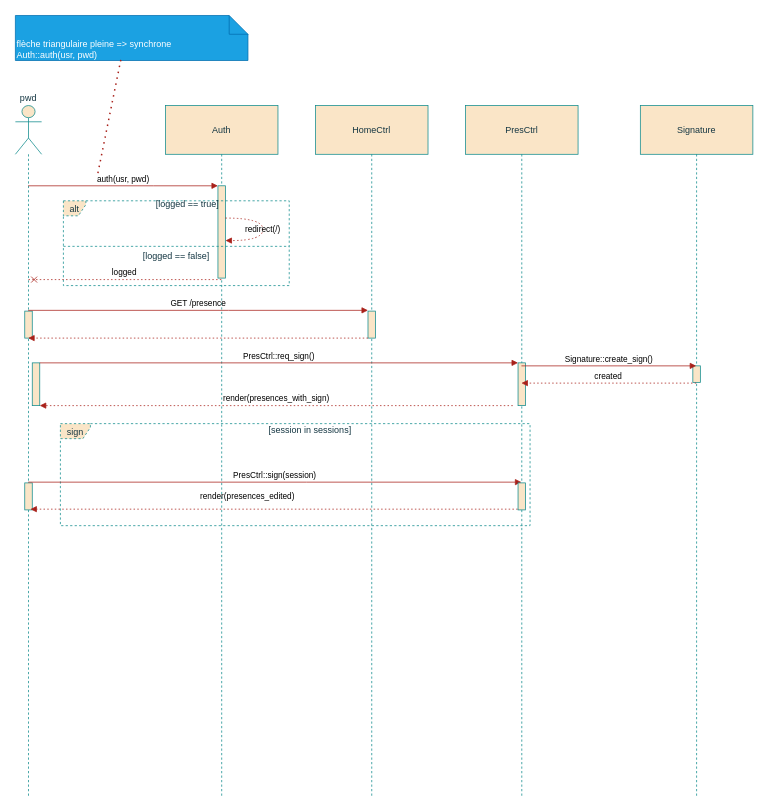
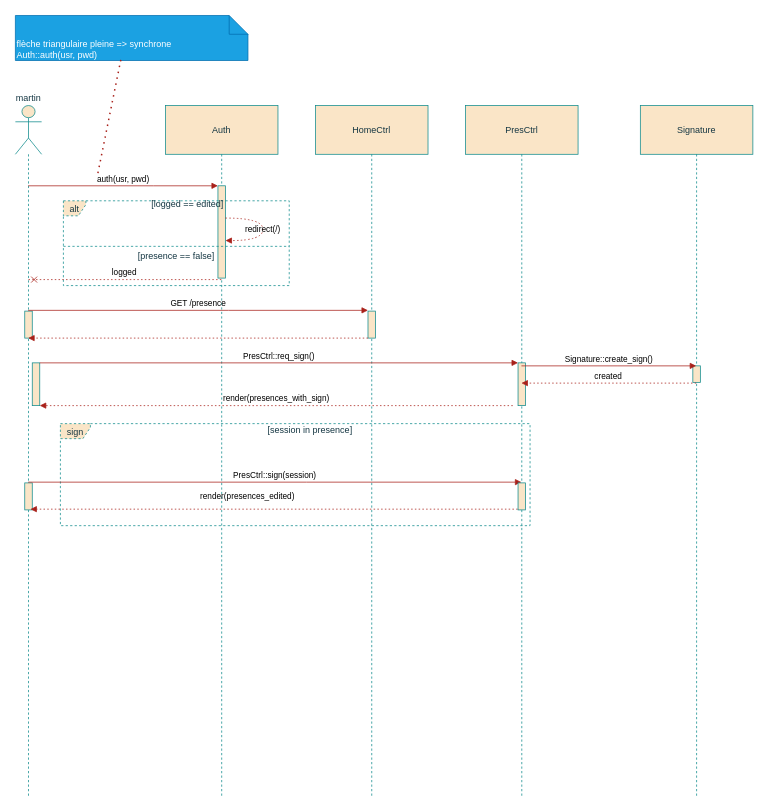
  <mxCell id="0" />
  <mxCell id="1" parent="0" />
  <mxCell id="2" value="&lt;div&gt;flèche triangulaire pleine =&amp;gt; synchrone&lt;/div&gt;&lt;div align=&quot;left&quot;&gt;Auth::auth(usr, pwd)&lt;/div&gt;" style="shape=note2;boundedLbl=1;whiteSpace=wrap;html=1;size=25;verticalAlign=top;align=left;strokeColor=#006EAF;fontColor=#ffffff;fillColor=#1ba1e2;labelBackgroundColor=none;" vertex="1" parent="1"><mxGeometry x="20" y="20" width="310" height="60" as="geometry" /></mxCell>
  <mxCell id="3" value="" style="endArrow=none;dashed=1;html=1;dashPattern=1 3;strokeWidth=2;rounded=0;strokeColor=#A8201A;fontColor=default;fillColor=#FAE5C7;entryX=0.454;entryY=0.967;entryDx=0;entryDy=0;entryPerimeter=0;labelBackgroundColor=none;" edge="1" parent="1" target="2"><mxGeometry width="50" height="50" relative="1" as="geometry"><mxPoint x="130" y="230" as="sourcePoint" /><mxPoint x="310" y="100" as="targetPoint" /></mxGeometry></mxCell>
- <mxCell id="4" value="pwd" style="shape=umlLifeline;perimeter=lifelinePerimeter;whiteSpace=wrap;container=1;dropTarget=0;collapsible=0;recursiveResize=0;outlineConnect=0;portConstraint=eastwest;newEdgeStyle={&quot;edgeStyle&quot;:&quot;elbowEdgeStyle&quot;,&quot;elbow&quot;:&quot;vertical&quot;,&quot;curved&quot;:0,&quot;rounded&quot;:0};participant=umlActor;verticalAlign=bottom;labelPosition=center;verticalLabelPosition=top;align=center;size=65;labelBackgroundColor=none;fillColor=#FAE5C7;strokeColor=#0F8B8D;fontColor=#143642;" vertex="1" parent="1"><mxGeometry x="20" y="140" width="35" height="920" as="geometry" /></mxCell>
+ <mxCell id="4" value="martin" style="shape=umlLifeline;perimeter=lifelinePerimeter;whiteSpace=wrap;container=1;dropTarget=0;collapsible=0;recursiveResize=0;outlineConnect=0;portConstraint=eastwest;newEdgeStyle={&quot;edgeStyle&quot;:&quot;elbowEdgeStyle&quot;,&quot;elbow&quot;:&quot;vertical&quot;,&quot;curved&quot;:0,&quot;rounded&quot;:0};participant=umlActor;verticalAlign=bottom;labelPosition=center;verticalLabelPosition=top;align=center;size=65;labelBackgroundColor=none;fillColor=#FAE5C7;strokeColor=#0F8B8D;fontColor=#143642;" vertex="1" parent="1"><mxGeometry x="20" y="140" width="35" height="920" as="geometry" /></mxCell>
  <mxCell id="5" value="" style="points=[];perimeter=orthogonalPerimeter;outlineConnect=0;targetShapes=umlLifeline;portConstraint=eastwest;newEdgeStyle={&quot;edgeStyle&quot;:&quot;elbowEdgeStyle&quot;,&quot;elbow&quot;:&quot;vertical&quot;,&quot;curved&quot;:0,&quot;rounded&quot;:0};labelBackgroundColor=none;fillColor=#FAE5C7;strokeColor=#0F8B8D;fontColor=#143642;" vertex="1" parent="4"><mxGeometry x="22.5" y="343" width="10" height="57" as="geometry" /></mxCell>
  <mxCell id="6" value="" style="points=[];perimeter=orthogonalPerimeter;outlineConnect=0;targetShapes=umlLifeline;portConstraint=eastwest;newEdgeStyle={&quot;edgeStyle&quot;:&quot;elbowEdgeStyle&quot;,&quot;elbow&quot;:&quot;vertical&quot;,&quot;curved&quot;:0,&quot;rounded&quot;:0};labelBackgroundColor=none;fillColor=#FAE5C7;strokeColor=#0F8B8D;fontColor=#143642;" vertex="1" parent="4"><mxGeometry x="12.5" y="274" width="10" height="36" as="geometry" /></mxCell>
  <mxCell id="7" value="" style="points=[];perimeter=orthogonalPerimeter;outlineConnect=0;targetShapes=umlLifeline;portConstraint=eastwest;newEdgeStyle={&quot;edgeStyle&quot;:&quot;elbowEdgeStyle&quot;,&quot;elbow&quot;:&quot;vertical&quot;,&quot;curved&quot;:0,&quot;rounded&quot;:0};labelBackgroundColor=none;fillColor=#FAE5C7;strokeColor=#0F8B8D;fontColor=#143642;" vertex="1" parent="4"><mxGeometry x="12.5" y="503" width="10" height="36" as="geometry" /></mxCell>
  <mxCell id="8" value="Auth" style="shape=umlLifeline;perimeter=lifelinePerimeter;whiteSpace=wrap;container=1;dropTarget=0;collapsible=0;recursiveResize=0;outlineConnect=0;portConstraint=eastwest;newEdgeStyle={&quot;edgeStyle&quot;:&quot;elbowEdgeStyle&quot;,&quot;elbow&quot;:&quot;vertical&quot;,&quot;curved&quot;:0,&quot;rounded&quot;:0};size=65;labelBackgroundColor=none;fillColor=#FAE5C7;strokeColor=#0F8B8D;fontColor=#143642;" vertex="1" parent="1"><mxGeometry x="220" y="140" width="150" height="920" as="geometry" /></mxCell>
  <mxCell id="9" value="" style="points=[];perimeter=orthogonalPerimeter;outlineConnect=0;targetShapes=umlLifeline;portConstraint=eastwest;newEdgeStyle={&quot;edgeStyle&quot;:&quot;elbowEdgeStyle&quot;,&quot;elbow&quot;:&quot;vertical&quot;,&quot;curved&quot;:0,&quot;rounded&quot;:0};labelBackgroundColor=none;fillColor=#FAE5C7;strokeColor=#0F8B8D;fontColor=#143642;" vertex="1" parent="8"><mxGeometry x="70" y="107" width="10" height="123" as="geometry" /></mxCell>
  <mxCell id="10" value="HomeCtrl" style="shape=umlLifeline;perimeter=lifelinePerimeter;whiteSpace=wrap;container=1;dropTarget=0;collapsible=0;recursiveResize=0;outlineConnect=0;portConstraint=eastwest;newEdgeStyle={&quot;edgeStyle&quot;:&quot;elbowEdgeStyle&quot;,&quot;elbow&quot;:&quot;vertical&quot;,&quot;curved&quot;:0,&quot;rounded&quot;:0};size=65;labelBackgroundColor=none;fillColor=#FAE5C7;strokeColor=#0F8B8D;fontColor=#143642;" vertex="1" parent="1"><mxGeometry x="420" y="140" width="150" height="920" as="geometry" /></mxCell>
  <mxCell id="11" value="" style="points=[];perimeter=orthogonalPerimeter;outlineConnect=0;targetShapes=umlLifeline;portConstraint=eastwest;newEdgeStyle={&quot;edgeStyle&quot;:&quot;elbowEdgeStyle&quot;,&quot;elbow&quot;:&quot;vertical&quot;,&quot;curved&quot;:0,&quot;rounded&quot;:0};labelBackgroundColor=none;fillColor=#FAE5C7;strokeColor=#0F8B8D;fontColor=#143642;" vertex="1" parent="10"><mxGeometry x="70" y="274" width="10" height="36" as="geometry" /></mxCell>
  <mxCell id="12" value="PresCtrl" style="shape=umlLifeline;perimeter=lifelinePerimeter;whiteSpace=wrap;container=1;dropTarget=0;collapsible=0;recursiveResize=0;outlineConnect=0;portConstraint=eastwest;newEdgeStyle={&quot;edgeStyle&quot;:&quot;elbowEdgeStyle&quot;,&quot;elbow&quot;:&quot;vertical&quot;,&quot;curved&quot;:0,&quot;rounded&quot;:0};size=65;labelBackgroundColor=none;fillColor=#FAE5C7;strokeColor=#0F8B8D;fontColor=#143642;" vertex="1" parent="1"><mxGeometry x="620" y="140" width="150" height="920" as="geometry" /></mxCell>
  <mxCell id="13" value="" style="points=[];perimeter=orthogonalPerimeter;outlineConnect=0;targetShapes=umlLifeline;portConstraint=eastwest;newEdgeStyle={&quot;edgeStyle&quot;:&quot;elbowEdgeStyle&quot;,&quot;elbow&quot;:&quot;vertical&quot;,&quot;curved&quot;:0,&quot;rounded&quot;:0};labelBackgroundColor=none;fillColor=#FAE5C7;strokeColor=#0F8B8D;fontColor=#143642;" vertex="1" parent="12"><mxGeometry x="70" y="343" width="10" height="57" as="geometry" /></mxCell>
  <mxCell id="14" value="Signature" style="shape=umlLifeline;perimeter=lifelinePerimeter;whiteSpace=wrap;container=1;dropTarget=0;collapsible=0;recursiveResize=0;outlineConnect=0;portConstraint=eastwest;newEdgeStyle={&quot;edgeStyle&quot;:&quot;elbowEdgeStyle&quot;,&quot;elbow&quot;:&quot;vertical&quot;,&quot;curved&quot;:0,&quot;rounded&quot;:0};size=65;labelBackgroundColor=none;fillColor=#FAE5C7;strokeColor=#0F8B8D;fontColor=#143642;" vertex="1" parent="1"><mxGeometry x="853" y="140" width="150" height="920" as="geometry" /></mxCell>
  <mxCell id="15" value="" style="points=[];perimeter=orthogonalPerimeter;outlineConnect=0;targetShapes=umlLifeline;portConstraint=eastwest;newEdgeStyle={&quot;edgeStyle&quot;:&quot;elbowEdgeStyle&quot;,&quot;elbow&quot;:&quot;vertical&quot;,&quot;curved&quot;:0,&quot;rounded&quot;:0};labelBackgroundColor=none;fillColor=#FAE5C7;strokeColor=#0F8B8D;fontColor=#143642;" vertex="1" parent="14"><mxGeometry x="70" y="347" width="10" height="22" as="geometry" /></mxCell>
  <mxCell id="16" value="alt" style="shape=umlFrame;dashed=1;pointerEvents=0;dropTarget=0;strokeColor=#0F8B8D;height=20;width=30;labelBackgroundColor=none;fillColor=#FAE5C7;fontColor=#143642;" vertex="1" parent="1"><mxGeometry x="84" y="267" width="301" height="113" as="geometry" /></mxCell>
- <mxCell id="17" value="[logged == true]" style="text;strokeColor=none;fillColor=none;align=center;verticalAlign=middle;whiteSpace=wrap;labelBackgroundColor=none;fontColor=#143642;" vertex="1" parent="16"><mxGeometry x="30" width="271" height="10" as="geometry" /></mxCell>
- <mxCell id="18" value="[logged == false]" style="shape=line;dashed=1;whiteSpace=wrap;verticalAlign=top;labelPosition=center;verticalLabelPosition=middle;align=center;strokeColor=#0F8B8D;labelBackgroundColor=none;fillColor=#FAE5C7;fontColor=#143642;" vertex="1" parent="16"><mxGeometry y="59.702" width="301" height="2" as="geometry" /></mxCell>
+ <mxCell id="17" value="[logged == edited]" style="text;strokeColor=none;fillColor=none;align=center;verticalAlign=middle;whiteSpace=wrap;labelBackgroundColor=none;fontColor=#143642;" vertex="1" parent="16"><mxGeometry x="30" width="271" height="10" as="geometry" /></mxCell>
+ <mxCell id="18" value="[presence == false]" style="shape=line;dashed=1;whiteSpace=wrap;verticalAlign=top;labelPosition=center;verticalLabelPosition=middle;align=center;strokeColor=#0F8B8D;labelBackgroundColor=none;fillColor=#FAE5C7;fontColor=#143642;" vertex="1" parent="16"><mxGeometry y="59.702" width="301" height="2" as="geometry" /></mxCell>
  <mxCell id="19" value="sign" style="shape=umlFrame;dashed=1;pointerEvents=0;dropTarget=0;strokeColor=#0F8B8D;height=20;width=40;labelBackgroundColor=none;fillColor=#FAE5C7;fontColor=#143642;" vertex="1" parent="1"><mxGeometry x="80" y="564" width="626" height="136" as="geometry" /></mxCell>
- <mxCell id="20" value="[session in sessions]" style="text;strokeColor=none;fillColor=none;align=center;verticalAlign=middle;whiteSpace=wrap;labelBackgroundColor=none;fontColor=#143642;" vertex="1" parent="19"><mxGeometry x="40" width="586" height="18.133" as="geometry" /></mxCell>
+ <mxCell id="20" value="[session in presence]" style="text;strokeColor=none;fillColor=none;align=center;verticalAlign=middle;whiteSpace=wrap;labelBackgroundColor=none;fontColor=#143642;" vertex="1" parent="19"><mxGeometry x="40" width="586" height="18.133" as="geometry" /></mxCell>
  <mxCell id="21" value="auth(usr, pwd)" style="verticalAlign=bottom;edgeStyle=elbowEdgeStyle;elbow=vertical;curved=0;rounded=0;endArrow=block;labelBackgroundColor=none;strokeColor=#A8201A;fontColor=default;" edge="1" parent="1" source="4" target="9"><mxGeometry relative="1" as="geometry"><Array as="points"><mxPoint x="204" y="247" /></Array></mxGeometry></mxCell>
  <mxCell id="22" value="redirect(/)" style="curved=1;dashed=1;dashPattern=2 3;endArrow=block;rounded=0;labelBackgroundColor=none;strokeColor=#A8201A;fontColor=default;" edge="1" parent="1"><mxGeometry relative="1" as="geometry"><Array as="points"><mxPoint x="350" y="290" /><mxPoint x="350" y="320" /></Array><mxPoint x="300" y="290" as="sourcePoint" /><mxPoint x="300" y="320" as="targetPoint" /></mxGeometry></mxCell>
  <mxCell id="23" value="logged" style="verticalAlign=bottom;edgeStyle=elbowEdgeStyle;elbow=vertical;curved=0;rounded=0;endArrow=cross;dashed=1;dashPattern=2 3;labelBackgroundColor=none;strokeColor=#A8201A;fontColor=default;" edge="1" parent="1"><mxGeometry relative="1" as="geometry"><Array as="points"><mxPoint x="207" y="372" /></Array><mxPoint x="294.5" y="372" as="sourcePoint" /><mxPoint x="37" y="372" as="targetPoint" /></mxGeometry></mxCell>
  <mxCell id="24" value="GET /presence" style="verticalAlign=bottom;edgeStyle=elbowEdgeStyle;elbow=vertical;curved=0;rounded=0;endArrow=block;labelBackgroundColor=none;strokeColor=#A8201A;fontColor=default;" edge="1" parent="1"><mxGeometry relative="1" as="geometry"><Array as="points"><mxPoint x="304" y="413" /></Array><mxPoint x="37" y="413" as="sourcePoint" /><mxPoint x="490" y="413" as="targetPoint" /></mxGeometry></mxCell>
  <mxCell id="25" value="PresCtrl::req_sign()" style="verticalAlign=bottom;edgeStyle=elbowEdgeStyle;elbow=vertical;curved=0;rounded=0;endArrow=block;labelBackgroundColor=none;strokeColor=#A8201A;fontColor=default;" edge="1" parent="1" source="5" target="13"><mxGeometry relative="1" as="geometry"><Array as="points"><mxPoint x="408" y="483" /></Array></mxGeometry></mxCell>
  <mxCell id="26" value="Signature::create_sign()" style="verticalAlign=bottom;edgeStyle=elbowEdgeStyle;elbow=vertical;curved=0;rounded=0;endArrow=block;labelBackgroundColor=none;strokeColor=#A8201A;fontColor=default;" edge="1" parent="1" source="12" target="14"><mxGeometry relative="1" as="geometry"><Array as="points"><mxPoint x="822" y="487" /></Array><mxPoint x="695" y="336" as="sourcePoint" /><mxPoint x="928" y="305" as="targetPoint" /></mxGeometry></mxCell>
  <mxCell id="27" value="created" style="verticalAlign=bottom;edgeStyle=elbowEdgeStyle;elbow=vertical;curved=0;rounded=0;dashed=1;dashPattern=2 3;endArrow=block;labelBackgroundColor=none;strokeColor=#A8201A;fontColor=default;" edge="1" parent="1"><mxGeometry relative="1" as="geometry"><Array as="points"><mxPoint x="823" y="510" /></Array><mxPoint x="927.5" y="510" as="sourcePoint" /><mxPoint x="694.5" y="510" as="targetPoint" /></mxGeometry></mxCell>
  <mxCell id="28" value="PresCtrl::sign(session)" style="verticalAlign=bottom;edgeStyle=elbowEdgeStyle;elbow=vertical;curved=0;rounded=0;endArrow=block;labelBackgroundColor=none;strokeColor=#A8201A;fontColor=default;" edge="1" parent="1"><mxGeometry relative="1" as="geometry"><Array as="points"><mxPoint x="408" y="642" /></Array><mxPoint x="37" y="642" as="sourcePoint" /><mxPoint x="694.5" y="642" as="targetPoint" /></mxGeometry></mxCell>
  <mxCell id="29" value="" style="verticalAlign=bottom;edgeStyle=elbowEdgeStyle;elbow=vertical;curved=0;rounded=0;dashed=1;dashPattern=2 3;endArrow=block;labelBackgroundColor=none;strokeColor=#A8201A;fontColor=default;" edge="1" parent="1"><mxGeometry relative="1" as="geometry"><Array as="points" /><mxPoint x="490" y="450" as="sourcePoint" /><mxPoint x="37" y="450" as="targetPoint" /></mxGeometry></mxCell>
  <mxCell id="30" value="render(presences_with_sign)" style="verticalAlign=bottom;edgeStyle=elbowEdgeStyle;elbow=vertical;curved=0;rounded=0;dashed=1;dashPattern=2 3;endArrow=block;labelBackgroundColor=none;strokeColor=#A8201A;fontColor=default;" edge="1" parent="1" target="5"><mxGeometry relative="1" as="geometry"><Array as="points"><mxPoint x="578.5" y="540" /></Array><mxPoint x="683" y="540" as="sourcePoint" /><mxPoint x="450" y="540" as="targetPoint" /></mxGeometry></mxCell>
  <mxCell id="31" value="render(presences_edited)" style="verticalAlign=bottom;edgeStyle=elbowEdgeStyle;elbow=vertical;curved=0;rounded=0;dashed=1;dashPattern=2 3;endArrow=block;labelBackgroundColor=none;strokeColor=#A8201A;fontColor=default;" edge="1" parent="1" source="12"><mxGeometry x="0.114" y="-8" relative="1" as="geometry"><Array as="points"><mxPoint x="565.5" y="678" /></Array><mxPoint x="670" y="678" as="sourcePoint" /><mxPoint x="40" y="678" as="targetPoint" /><mxPoint as="offset" /></mxGeometry></mxCell>
  <mxCell id="32" value="" style="points=[];perimeter=orthogonalPerimeter;outlineConnect=0;targetShapes=umlLifeline;portConstraint=eastwest;newEdgeStyle={&quot;edgeStyle&quot;:&quot;elbowEdgeStyle&quot;,&quot;elbow&quot;:&quot;vertical&quot;,&quot;curved&quot;:0,&quot;rounded&quot;:0};labelBackgroundColor=none;fillColor=#FAE5C7;strokeColor=#0F8B8D;fontColor=#143642;" vertex="1" parent="1"><mxGeometry x="690" y="643" width="10" height="36" as="geometry" /></mxCell>
